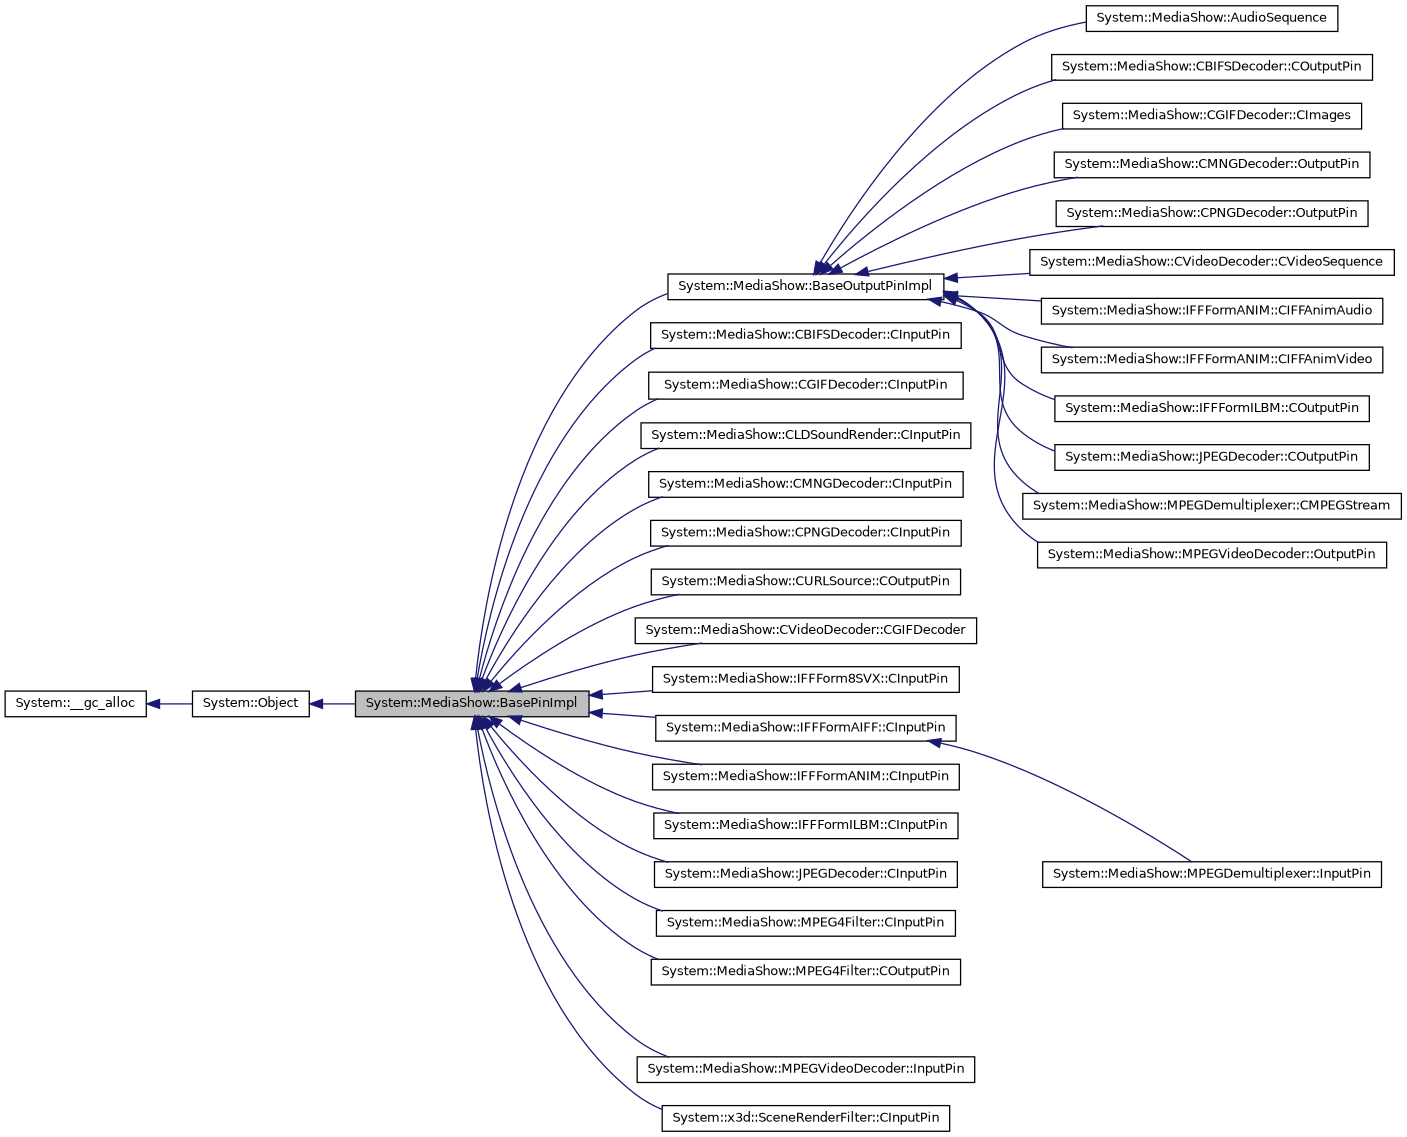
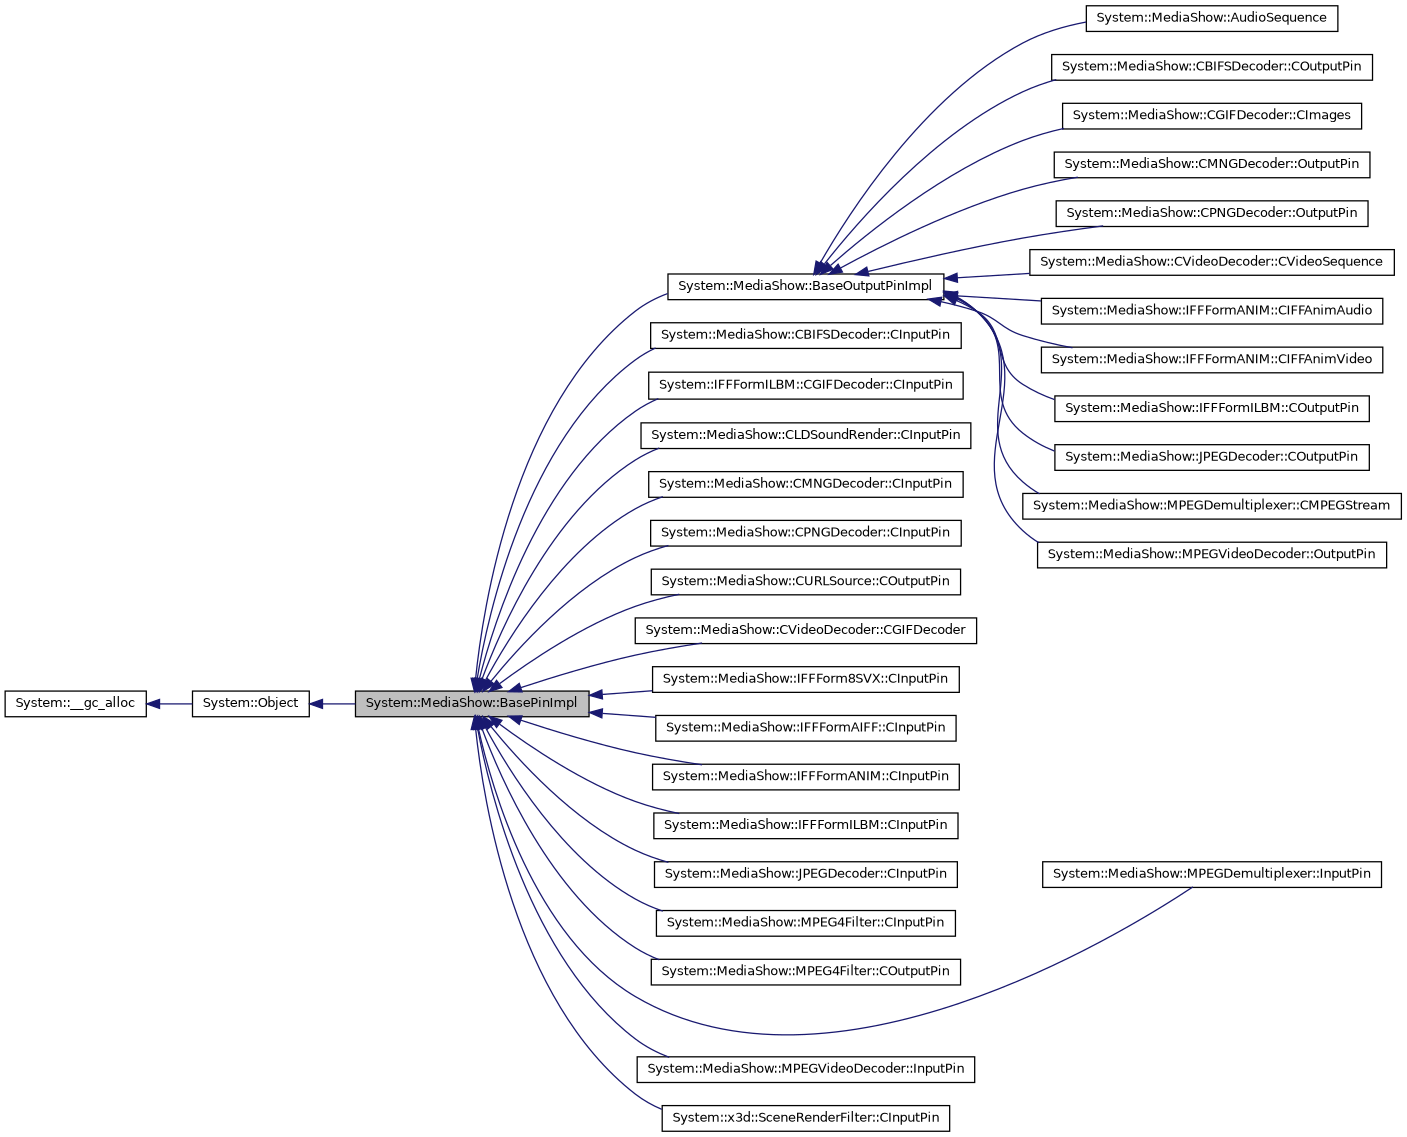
  digraph {
    rankdir=LR
    node [color=black fillcolor=white fontname=Helvetica fontsize=10 shape=record style=filled]
    edge [color=midnightblue dir=back fontname=Helvetica fontsize=10 labelfontname=Helvetica labelfontsize=10 style=solid]
    n1 [fillcolor=grey75 fontcolor=black height=0.2 label="System::MediaShow::BasePinImpl" width=0.4]
    n2 [height=0.2 label="System::MediaShow::BaseOutputPinImpl" width=0.4]
    n3 [height=0.2 label="System::MediaShow::CBIFSDecoder::CInputPin" width=0.4]
-   n4 [height=0.2 label="System::MediaShow::CGIFDecoder::CInputPin" width=0.4]
+   n4 [height=0.2 label="System::IFFFormILBM::CGIFDecoder::CInputPin" width=0.4]
    n5 [height=0.2 label="System::MediaShow::CLDSoundRender::CInputPin" width=0.4]
    n6 [height=0.2 label="System::MediaShow::CMNGDecoder::CInputPin" width=0.4]
    n7 [height=0.2 label="System::MediaShow::CPNGDecoder::CInputPin" width=0.4]
    n8 [height=0.2 label="System::MediaShow::CURLSource::COutputPin" width=0.4]
    n9 [height=0.2 label="System::MediaShow::CVideoDecoder::CGIFDecoder" width=0.4]
    n10 [height=0.2 label="System::MediaShow::IFFForm8SVX::CInputPin" width=0.4]
    n11 [height=0.2 label="System::MediaShow::IFFFormAIFF::CInputPin" width=0.4]
    n12 [height=0.2 label="System::MediaShow::IFFFormANIM::CInputPin" width=0.4]
    n13 [height=0.2 label="System::MediaShow::IFFFormILBM::CInputPin" width=0.4]
    n14 [height=0.2 label="System::MediaShow::JPEGDecoder::CInputPin" width=0.4]
    n15 [height=0.2 label="System::MediaShow::MPEG4Filter::CInputPin" width=0.4]
    n16 [height=0.2 label="System::MediaShow::MPEG4Filter::COutputPin" width=0.4]
    n17 [height=0.2 label="System::MediaShow::MPEGDemultiplexer::InputPin" width=0.4]
    n18 [height=0.2 label="System::MediaShow::MPEGVideoDecoder::InputPin" width=0.4]
    n19 [height=0.2 label="System::x3d::SceneRenderFilter::CInputPin" width=0.4]
    n20 [height=0.2 label="System::MediaShow::AudioSequence" width=0.4]
    n21 [height=0.2 label="System::MediaShow::CBIFSDecoder::COutputPin" width=0.4]
    n22 [height=0.2 label="System::MediaShow::CGIFDecoder::CImages" width=0.4]
    n23 [height=0.2 label="System::MediaShow::CMNGDecoder::OutputPin" width=0.4]
    n24 [height=0.2 label="System::MediaShow::CPNGDecoder::OutputPin" width=0.4]
    n25 [height=0.2 label="System::MediaShow::CVideoDecoder::CVideoSequence" width=0.4]
    n26 [height=0.2 label="System::MediaShow::IFFFormANIM::CIFFAnimAudio" width=0.4]
    n27 [height=0.2 label="System::MediaShow::IFFFormANIM::CIFFAnimVideo" width=0.4]
    n28 [height=0.2 label="System::MediaShow::IFFFormILBM::COutputPin" width=0.4]
    n29 [height=0.2 label="System::MediaShow::JPEGDecoder::COutputPin" width=0.4]
    n30 [height=0.2 label="System::MediaShow::MPEGDemultiplexer::CMPEGStream" width=0.4]
    n31 [height=0.2 label="System::MediaShow::MPEGVideoDecoder::OutputPin" width=0.4]
    n32 [height=0.2 label="System::Object" width=0.4]
    n33 [height=0.2 label="System::__gc_alloc" width=0.4]
    n1 -> n2
    n1 -> n3
    n1 -> n4
    n1 -> n5
    n1 -> n6
    n1 -> n7
    n1 -> n8
    n1 -> n9
    n1 -> n10
    n1 -> n11
    n1 -> n12
    n1 -> n13
    n1 -> n14
    n1 -> n15
    n1 -> n16
-   n11 -> n17
+   n1 -> n17
    n1 -> n18
    n1 -> n19
    n2 -> n20
    n2 -> n21
    n2 -> n22
    n2 -> n23
    n2 -> n24
    n2 -> n25
    n2 -> n26
    n2 -> n27
    n2 -> n28
    n2 -> n29
    n2 -> n30
    n2 -> n31
    n32 -> n1
    n33 -> n32
  }
